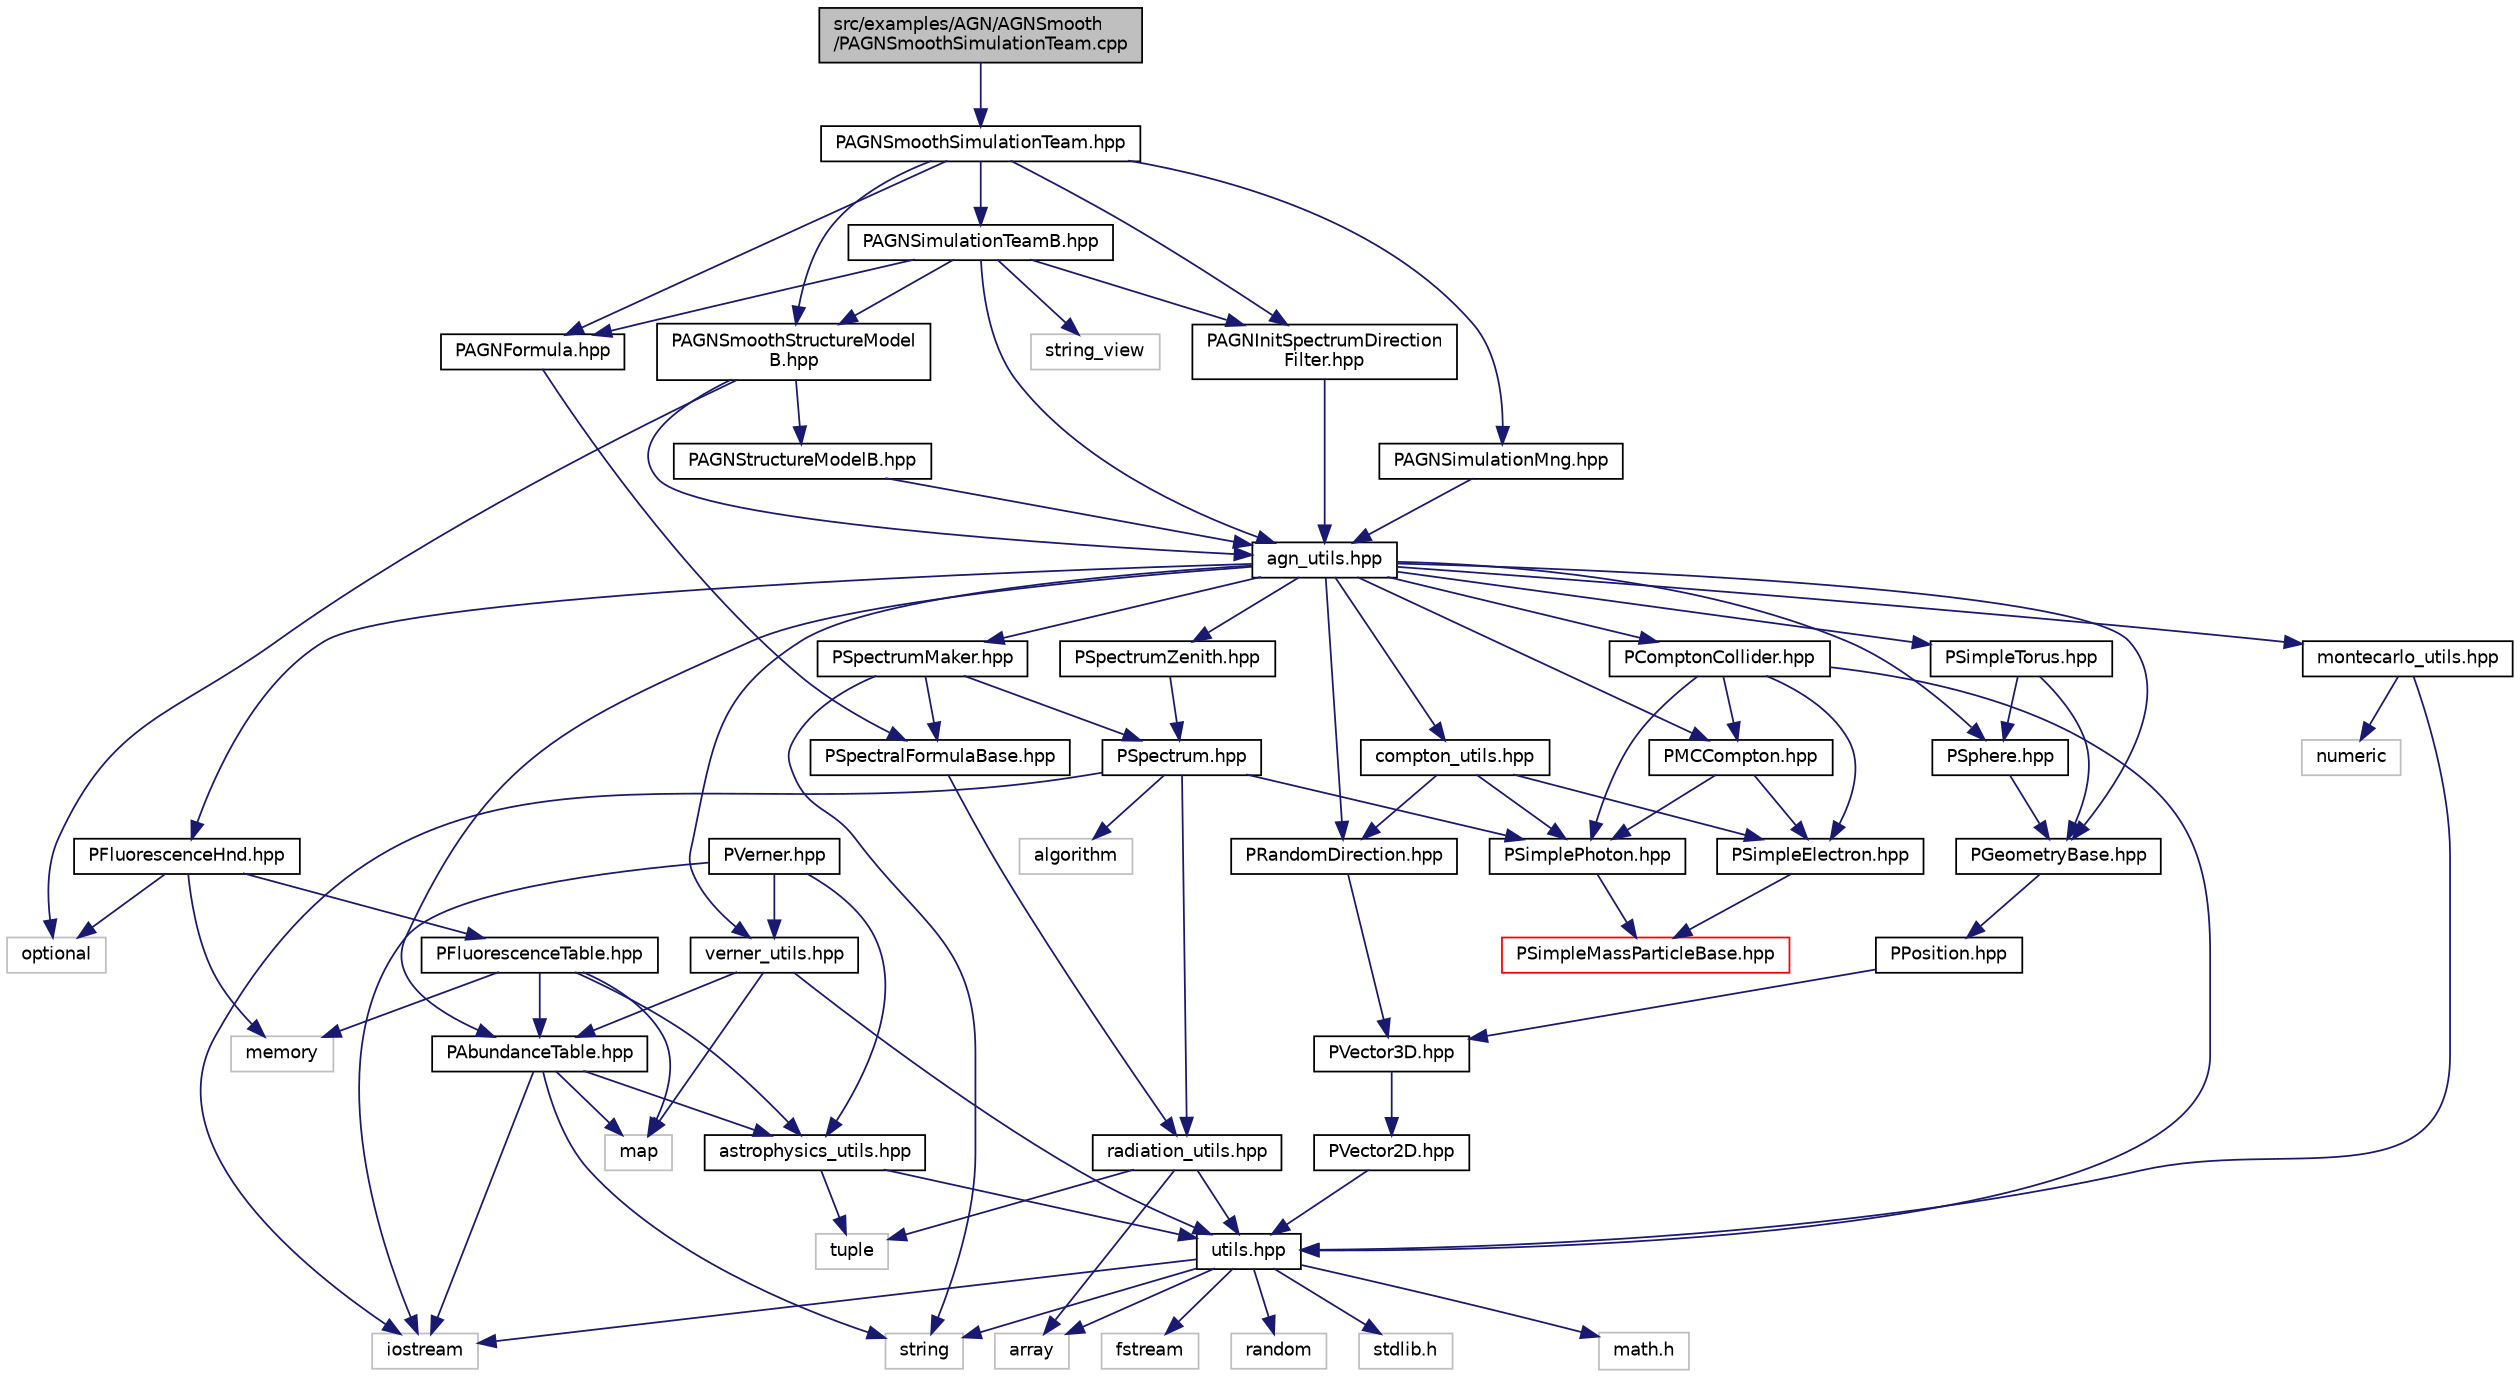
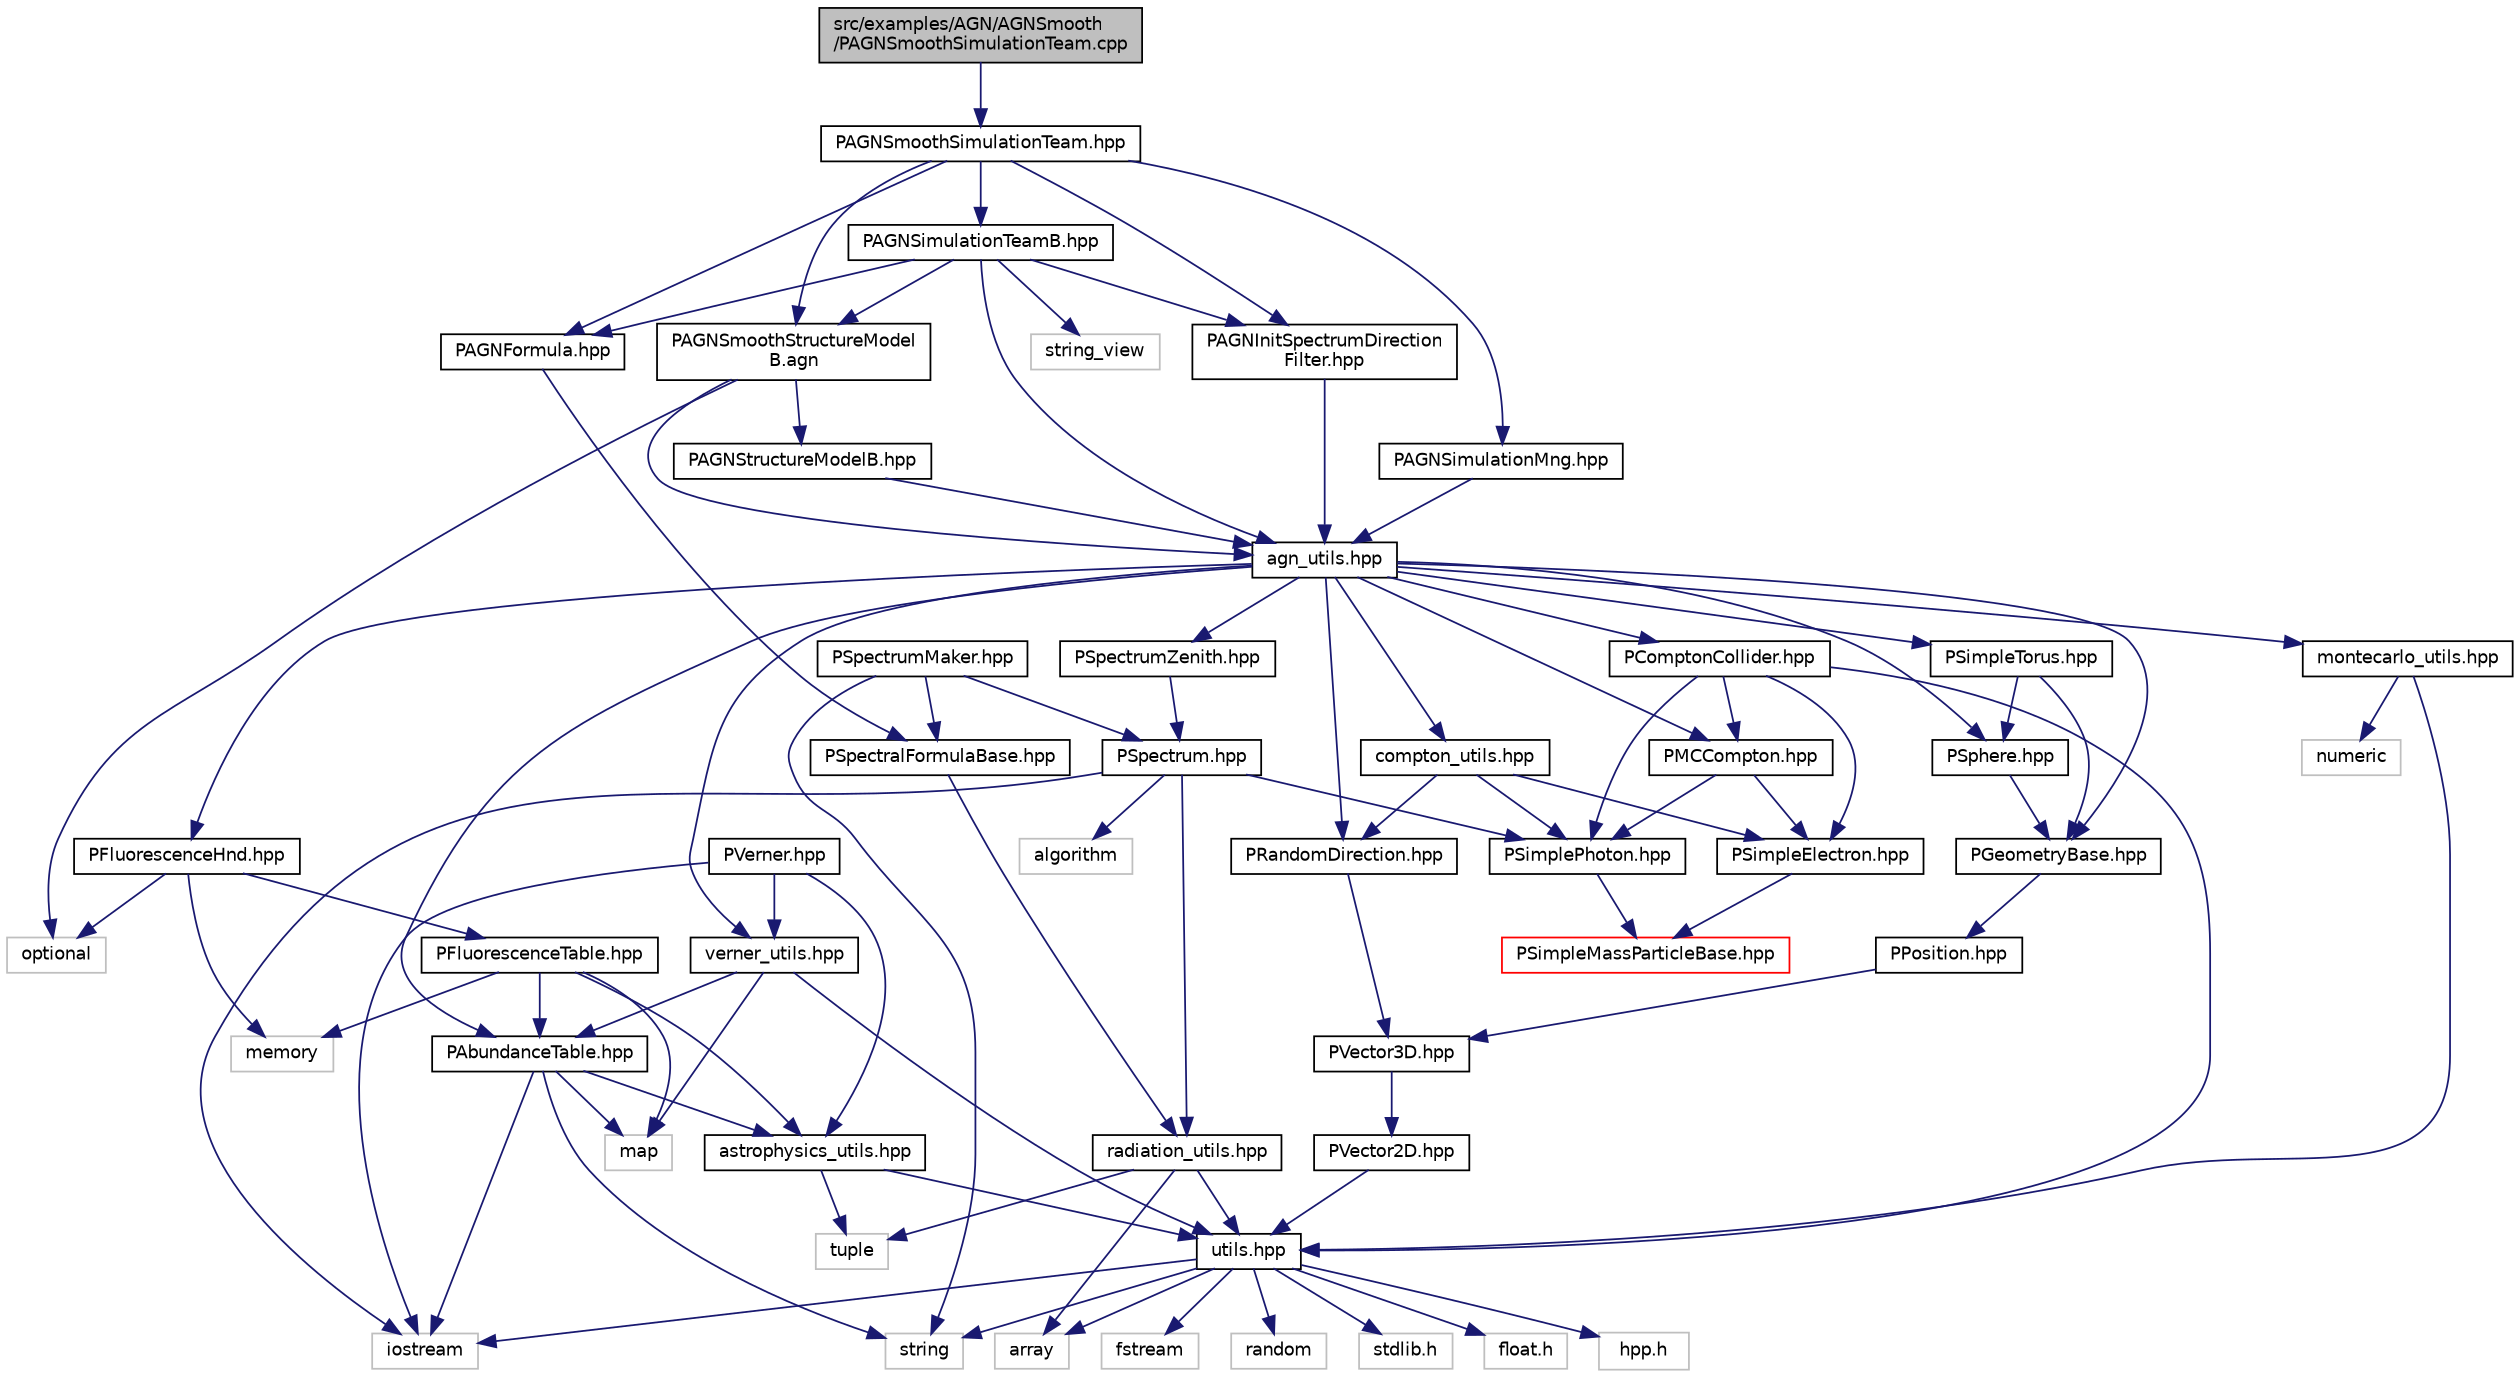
  digraph {
    node [color=black fillcolor=white fontname=Helvetica fontsize=10 shape=record style=filled]
    edge [color=midnightblue fontname=Helvetica fontsize=10 labelfontname=Helvetica labelfontsize=10 style=solid]
    n1 [fillcolor=grey75 fontcolor=black height=0.2 label="src/examples/AGN/AGNSmooth\l/PAGNSmoothSimulationTeam.cpp" width=0.4]
    n2 [height=0.2 label="PAGNSmoothSimulationTeam.hpp" width=0.4]
    n3 [height=0.2 label="PAGNSimulationTeamB.hpp" width=0.4]
-   n4 [height=0.2 label="PAGNSmoothStructureModel\lB.hpp" width=0.4]
+   n4 [height=0.2 label="PAGNSmoothStructureModel\lB.agn" width=0.4]
    n5 [height=0.2 label="PAGNSimulationMng.hpp" width=0.4]
    n6 [height=0.2 label="PAGNFormula.hpp" width=0.4]
    n7 [height=0.2 label="PAGNInitSpectrumDirection\lFilter.hpp" width=0.4]
    n8 [height=0.2 label="agn_utils.hpp" width=0.4]
    n9 [color=grey75 height=0.2 label=string_view width=0.4]
    n10 [color=grey75 height=0.2 label=optional width=0.4]
    n11 [height=0.2 label="PAGNStructureModelB.hpp" width=0.4]
    n12 [height=0.2 label="PSpectralFormulaBase.hpp" width=0.4]
    n13 [height=0.2 label="PSpectrumMaker.hpp" width=0.4]
    n14 [height=0.2 label="PGeometryBase.hpp" width=0.4]
    n15 [height=0.2 label="PSphere.hpp" width=0.4]
    n16 [height=0.2 label="PSimpleTorus.hpp" width=0.4]
    n17 [height=0.2 label="PAbundanceTable.hpp" width=0.4]
    n18 [height=0.2 label="PFluorescenceHnd.hpp" width=0.4]
    n19 [height=0.2 label="verner_utils.hpp" width=0.4]
    n20 [height=0.2 label="PComptonCollider.hpp" width=0.4]
    n21 [height=0.2 label="PMCCompton.hpp" width=0.4]
    n22 [height=0.2 label="PRandomDirection.hpp" width=0.4]
    n23 [height=0.2 label="compton_utils.hpp" width=0.4]
    n24 [height=0.2 label="montecarlo_utils.hpp" width=0.4]
    n25 [height=0.2 label="PSpectrumZenith.hpp" width=0.4]
    n26 [height=0.2 label="PSpectrum.hpp" width=0.4]
    n27 [color=grey75 height=0.2 label=string width=0.4]
    n28 [height=0.2 label="PPosition.hpp" width=0.4]
    n29 [color=grey75 height=0.2 label=iostream width=0.4]
    n30 [height=0.2 label="astrophysics_utils.hpp" width=0.4]
    n31 [color=grey75 height=0.2 label=map width=0.4]
    n32 [height=0.2 label="PFluorescenceTable.hpp" width=0.4]
    n33 [color=grey75 height=0.2 label=memory width=0.4]
    n34 [height=0.2 label="PVerner.hpp" width=0.4]
    n35 [height=0.2 label="utils.hpp" width=0.4]
    n36 [height=0.2 label="PSimplePhoton.hpp" width=0.4]
    n37 [height=0.2 label="PSimpleElectron.hpp" width=0.4]
    n38 [height=0.2 label="PVector3D.hpp" width=0.4]
    n39 [color=grey75 height=0.2 label=numeric width=0.4]
    n40 [height=0.2 label="radiation_utils.hpp" width=0.4]
    n41 [color=grey75 height=0.2 label=algorithm width=0.4]
    n42 [color=grey75 height=0.2 label=array width=0.4]
    n43 [color=grey75 height=0.2 label=tuple width=0.4]
    n44 [color=red height=0.2 label="PSimpleMassParticleBase.hpp" width=0.4]
    n45 [color=grey75 height=0.2 label="stdlib.h" width=0.4]
-   n47 [color=grey75 height=0.2 label="math.h" width=0.4]
+   n46 [color=grey75 height=0.2 label="float.h" width=0.4]
+   n47 [color=grey75 height=0.2 label="hpp.h" width=0.4]
    n48 [color=grey75 height=0.2 label=fstream width=0.4]
    n49 [color=grey75 height=0.2 label=random width=0.4]
    n50 [height=0.2 label="PVector2D.hpp" width=0.4]
    n1 -> n2
    n2 -> n3
    n2 -> n4
    n2 -> n5
    n2 -> n6
    n2 -> n7
    n3 -> n4
    n3 -> n6
    n3 -> n7
    n3 -> n8
    n3 -> n9
    n4 -> n8
    n4 -> n10
    n4 -> n11
    n5 -> n8
    n6 -> n12
    n7 -> n8
-   n8 -> n13
    n8 -> n14
    n8 -> n15
    n8 -> n16
    n8 -> n17
    n8 -> n18
    n8 -> n19
    n8 -> n20
    n8 -> n21
    n8 -> n22
    n8 -> n23
    n8 -> n24
    n8 -> n25
    n11 -> n8
    n12 -> n40
    n13 -> n12
    n13 -> n26
    n13 -> n27
    n14 -> n28
    n15 -> n14
    n16 -> n14
    n16 -> n15
    n17 -> n27
    n17 -> n29
    n17 -> n30
    n17 -> n31
    n18 -> n10
    n18 -> n32
    n18 -> n33
    n19 -> n17
    n19 -> n31
    n19 -> n35
    n20 -> n21
    n20 -> n35
    n20 -> n36
    n20 -> n37
    n21 -> n36
    n21 -> n37
    n22 -> n38
    n23 -> n22
    n23 -> n36
    n23 -> n37
    n24 -> n35
    n24 -> n39
    n25 -> n26
    n26 -> n29
    n26 -> n36
    n26 -> n40
    n26 -> n41
    n28 -> n38
    n30 -> n35
    n30 -> n43
    n32 -> n17
    n32 -> n30
    n32 -> n31
    n32 -> n33
    n34 -> n19
    n34 -> n29
    n34 -> n30
    n35 -> n27
    n35 -> n29
    n35 -> n42
    n35 -> n45
+   n35 -> n46
    n35 -> n47
    n35 -> n48
    n35 -> n49
    n36 -> n44
    n37 -> n44
    n38 -> n50
    n40 -> n35
    n40 -> n42
    n40 -> n43
    n50 -> n35
  }
